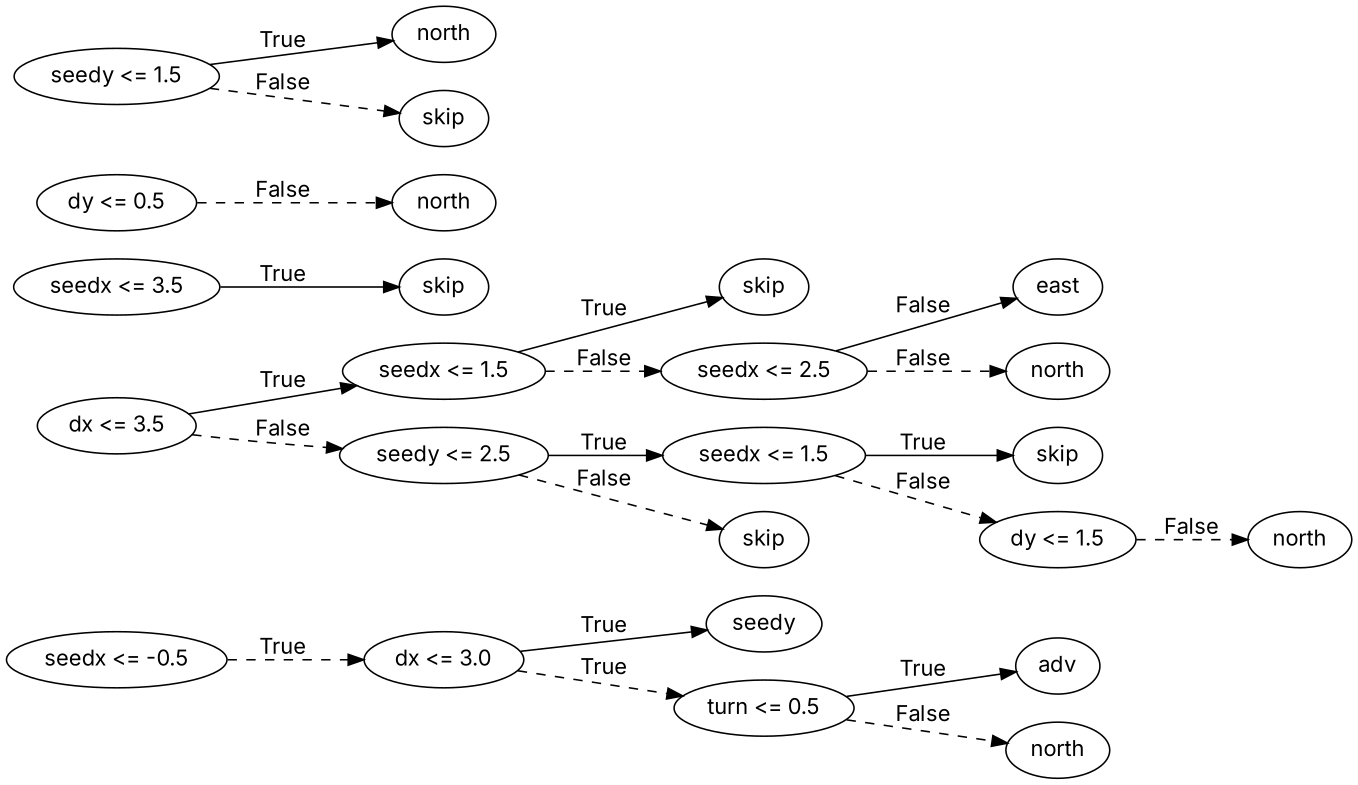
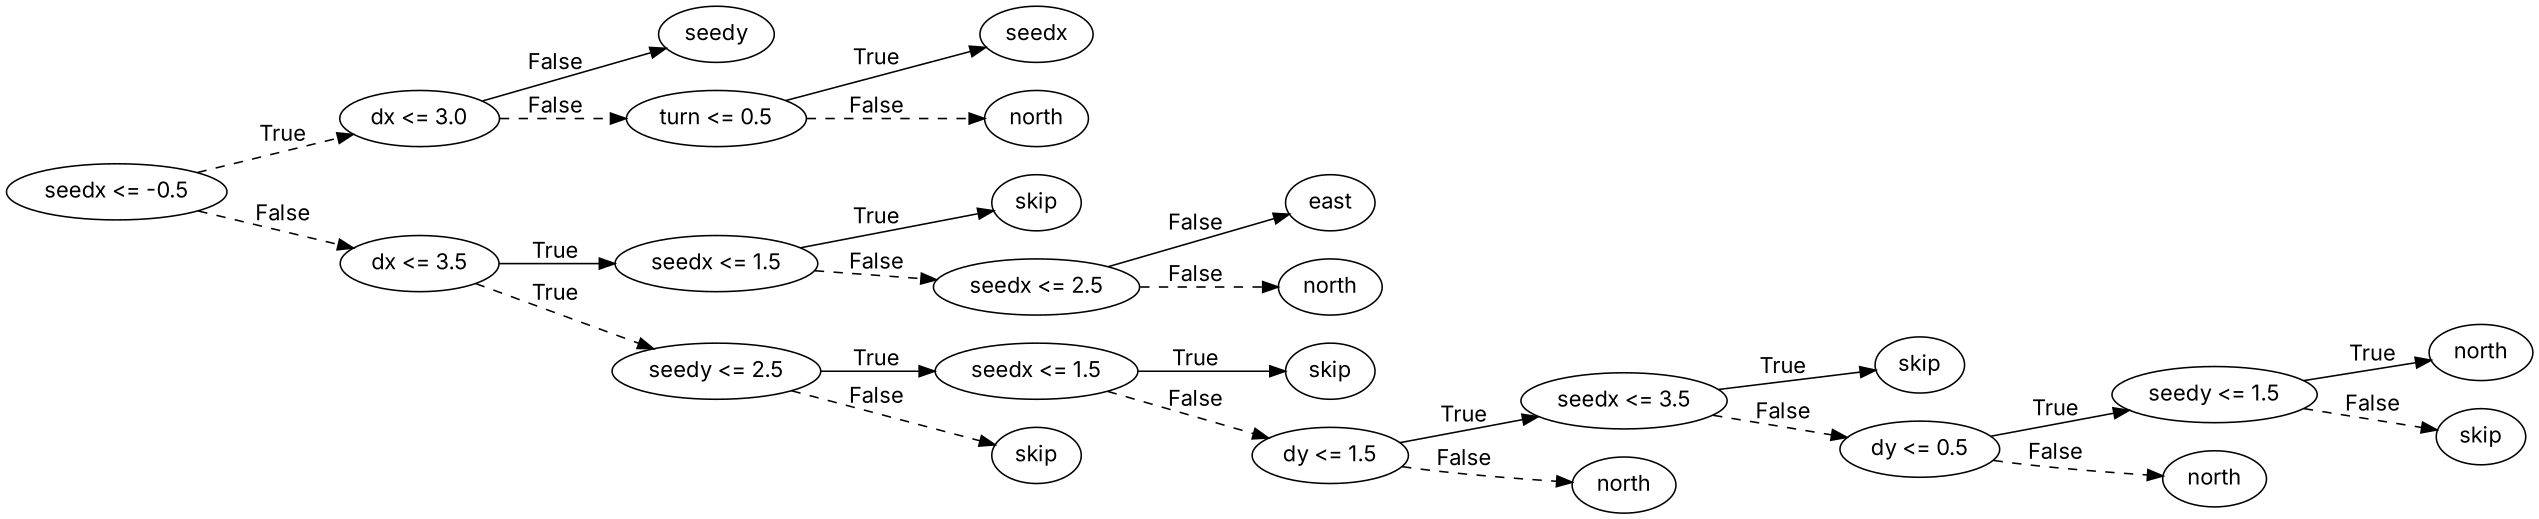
  digraph {
    fontname=Inter
    rankdir=LR
    node [fontname=Inter]
    edge [fontname=Inter style=dashed]
    n1 [label="seedx <= -0.5"]
    n2 [label="dx <= 3.0"]
    n3 [label="dx <= 3.5"]
    n4 [label=seedy]
    n5 [label="turn <= 0.5"]
    n6 [label="seedx <= 1.5"]
    n7 [label="seedy <= 2.5"]
-   n8 [label=adv]
+   n8 [label=seedx]
    n9 [label=north]
    n10 [label=skip]
    n11 [label="seedx <= 2.5"]
    n12 [label="seedx <= 1.5"]
    n13 [label=skip]
    n14 [label=east]
    n15 [label=north]
    n16 [label=skip]
    n17 [label="dy <= 1.5"]
    n18 [label="seedx <= 3.5"]
    n19 [label=north]
    n20 [label=skip]
    n21 [label="dy <= 0.5"]
    n22 [label="seedy <= 1.5"]
    n23 [label=north]
    n24 [label=north]
    n25 [label=skip]
    n1 -> n2 [label=True]
-   n2 -> n4 [label=True style=""]
-   n2 -> n5 [label=True]
+   n1 -> n3 [label=False]
+   n2 -> n4 [label=False style=""]
+   n2 -> n5 [label=False]
    n3 -> n6 [label=True style=""]
-   n3 -> n7 [label=False]
+   n3 -> n7 [label=True]
    n5 -> n8 [label=True style=""]
    n5 -> n9 [label=False]
    n6 -> n10 [label=True style=""]
    n6 -> n11 [label=False]
    n7 -> n12 [label=True style=""]
    n7 -> n13 [label=False]
    n11 -> n14 [label=False style=""]
    n11 -> n15 [label=False]
    n12 -> n16 [label=True style=""]
    n12 -> n17 [label=False]
+   n17 -> n18 [label=True style=""]
    n17 -> n19 [label=False]
    n18 -> n20 [label=True style=""]
+   n18 -> n21 [label=False]
+   n21 -> n22 [label=True style=""]
    n21 -> n23 [label=False]
    n22 -> n24 [label=True style=""]
    n22 -> n25 [label=False]
  }
